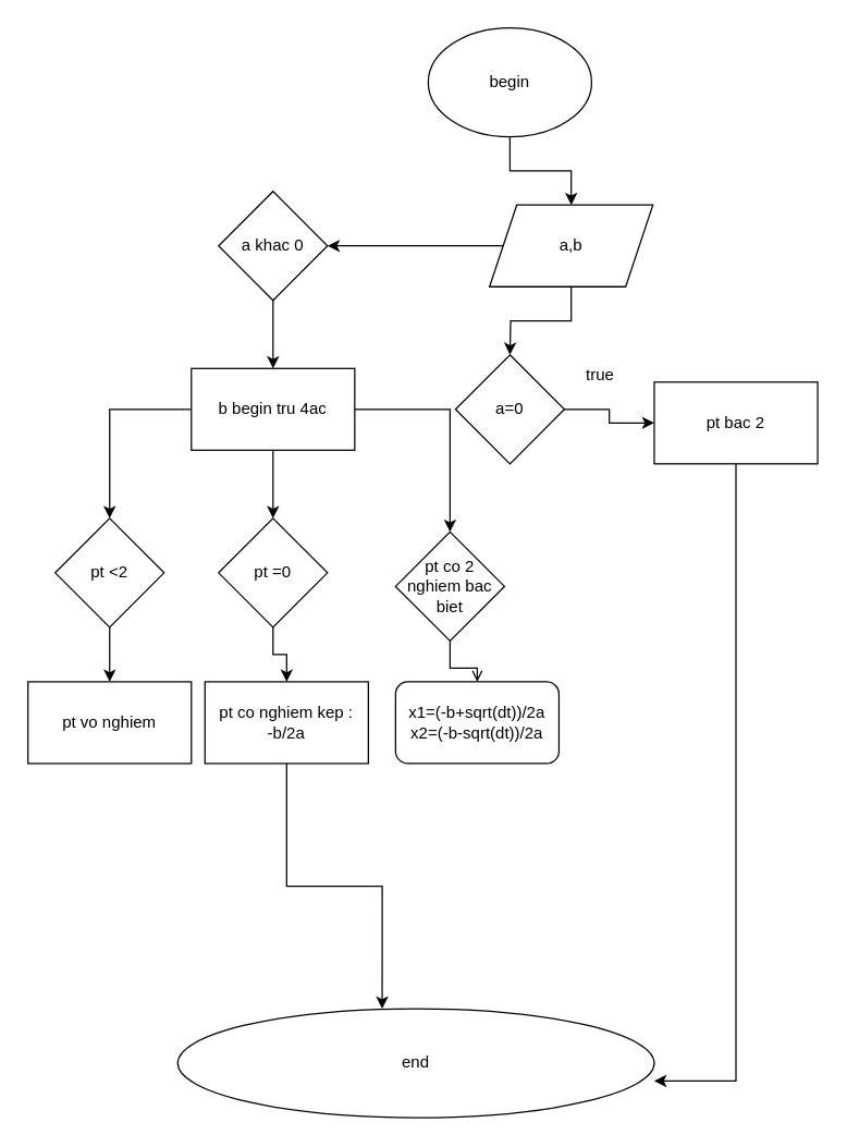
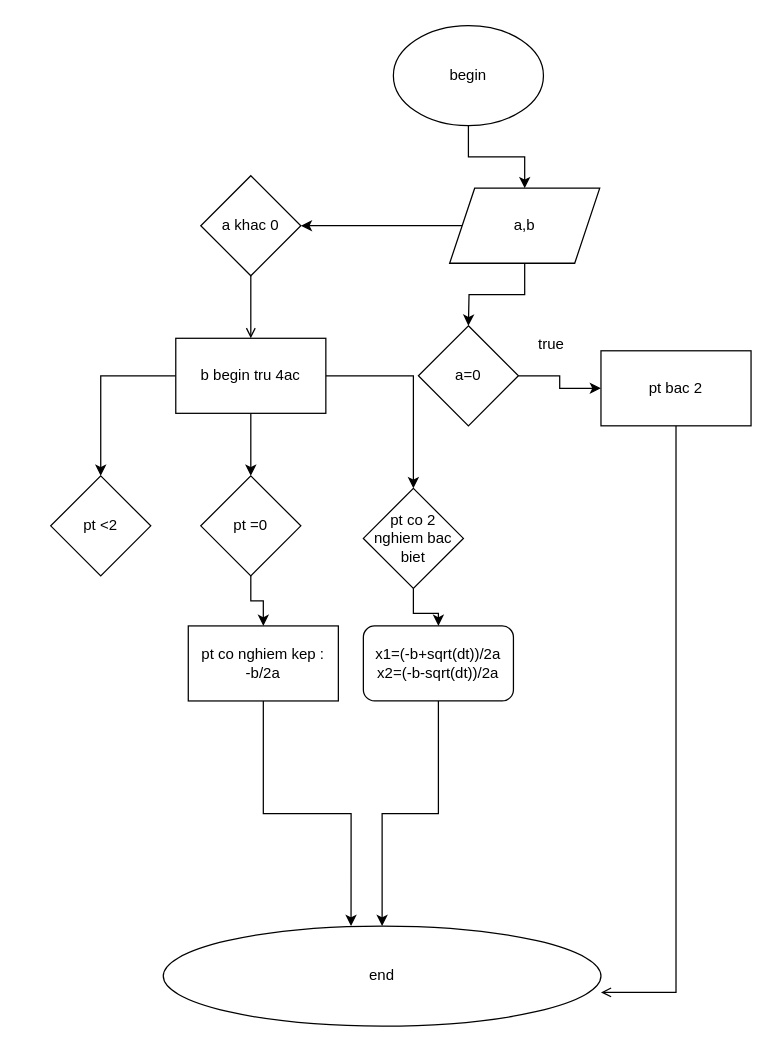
  <mxCell id="0" />
  <mxCell id="1" parent="0" />
  <mxCell id="2" style="edgeStyle=orthogonalEdgeStyle;rounded=0;orthogonalLoop=1;jettySize=auto;html=1;" edge="1" parent="1" source="3" target="6"><mxGeometry relative="1" as="geometry"><mxPoint x="374" y="180" as="targetPoint" /></mxGeometry></mxCell>
  <mxCell id="3" value="begin" style="ellipse;whiteSpace=wrap;html=1;" vertex="1" parent="1"><mxGeometry x="314" y="20" width="120" height="80" as="geometry" /></mxCell>
  <mxCell id="4" style="edgeStyle=orthogonalEdgeStyle;rounded=0;orthogonalLoop=1;jettySize=auto;html=1;" edge="1" parent="1" source="6"><mxGeometry relative="1" as="geometry"><mxPoint x="374" y="260" as="targetPoint" /></mxGeometry></mxCell>
  <mxCell id="5" style="edgeStyle=orthogonalEdgeStyle;rounded=0;orthogonalLoop=1;jettySize=auto;html=1;" edge="1" parent="1" source="6"><mxGeometry relative="1" as="geometry"><mxPoint x="240" y="180" as="targetPoint" /></mxGeometry></mxCell>
  <mxCell id="6" value="a,b" style="shape=parallelogram;perimeter=parallelogramPerimeter;whiteSpace=wrap;html=1;fixedSize=1;" vertex="1" parent="1"><mxGeometry x="359" y="150" width="120" height="60" as="geometry" /></mxCell>
  <mxCell id="7" style="edgeStyle=orthogonalEdgeStyle;rounded=0;orthogonalLoop=1;jettySize=auto;html=1;" edge="1" parent="1" source="8" target="10"><mxGeometry relative="1" as="geometry"><mxPoint x="580" y="300" as="targetPoint" /></mxGeometry></mxCell>
  <mxCell id="8" value="a=0" style="rhombus;whiteSpace=wrap;html=1;" vertex="1" parent="1"><mxGeometry x="334" y="260" width="80" height="80" as="geometry" /></mxCell>
- <mxCell id="9" style="edgeStyle=orthogonalEdgeStyle;rounded=0;orthogonalLoop=1;jettySize=auto;html=1;entryX=1;entryY=0.663;entryDx=0;entryDy=0;entryPerimeter=0;" edge="1" parent="1" source="10" target="29"><mxGeometry relative="1" as="geometry"><mxPoint x="580" y="670" as="targetPoint" /></mxGeometry></mxCell>
+ <mxCell id="9" style="edgeStyle=orthogonalEdgeStyle;rounded=0;orthogonalLoop=1;jettySize=auto;html=1;entryX=1;entryY=0.663;entryDx=0;entryDy=0;entryPerimeter=0;endArrow=open;" edge="1" parent="1" source="10" target="29"><mxGeometry relative="1" as="geometry"><mxPoint x="580" y="670" as="targetPoint" /></mxGeometry></mxCell>
  <mxCell id="10" value="pt bac 2" style="rounded=0;whiteSpace=wrap;html=1;" vertex="1" parent="1"><mxGeometry x="480" y="280" width="120" height="60" as="geometry" /></mxCell>
  <mxCell id="11" value="true" style="text;html=1;align=center;verticalAlign=middle;resizable=0;points=[];autosize=1;strokeColor=none;fillColor=none;" vertex="1" parent="1"><mxGeometry x="420" y="260" width="40" height="30" as="geometry" /></mxCell>
  <mxCell id="12" style="edgeStyle=orthogonalEdgeStyle;rounded=0;orthogonalLoop=1;jettySize=auto;html=1;" edge="1" parent="1" source="15" target="19"><mxGeometry relative="1" as="geometry"><mxPoint x="200" y="390" as="targetPoint" /></mxGeometry></mxCell>
  <mxCell id="13" style="edgeStyle=orthogonalEdgeStyle;rounded=0;orthogonalLoop=1;jettySize=auto;html=1;entryX=0.5;entryY=0;entryDx=0;entryDy=0;" edge="1" parent="1" source="15" target="21"><mxGeometry relative="1" as="geometry" /></mxCell>
  <mxCell id="14" style="edgeStyle=orthogonalEdgeStyle;rounded=0;orthogonalLoop=1;jettySize=auto;html=1;" edge="1" parent="1" source="15" target="26"><mxGeometry relative="1" as="geometry"><mxPoint x="330" y="380" as="targetPoint" /></mxGeometry></mxCell>
  <mxCell id="15" value="b begin tru 4ac" style="rounded=0;whiteSpace=wrap;html=1;" vertex="1" parent="1"><mxGeometry x="140" y="270" width="120" height="60" as="geometry" /></mxCell>
- <mxCell id="16" style="edgeStyle=orthogonalEdgeStyle;rounded=0;orthogonalLoop=1;jettySize=auto;html=1;entryX=0.5;entryY=0;entryDx=0;entryDy=0;" edge="1" parent="1" source="17" target="15"><mxGeometry relative="1" as="geometry" /></mxCell>
+ <mxCell id="16" style="edgeStyle=orthogonalEdgeStyle;rounded=0;orthogonalLoop=1;jettySize=auto;html=1;entryX=0.5;entryY=0;entryDx=0;entryDy=0;endArrow=open;" edge="1" parent="1" source="17" target="15"><mxGeometry relative="1" as="geometry" /></mxCell>
  <mxCell id="17" value="a khac 0" style="rhombus;whiteSpace=wrap;html=1;" vertex="1" parent="1"><mxGeometry x="160" y="140" width="80" height="80" as="geometry" /></mxCell>
- <mxCell id="18" style="edgeStyle=orthogonalEdgeStyle;rounded=0;orthogonalLoop=1;jettySize=auto;html=1;" edge="1" parent="1" source="19" target="22"><mxGeometry relative="1" as="geometry"><mxPoint x="80" y="530" as="targetPoint" /></mxGeometry></mxCell>
  <mxCell id="19" value="pt &amp;lt;2" style="rhombus;whiteSpace=wrap;html=1;" vertex="1" parent="1"><mxGeometry x="40" y="380" width="80" height="80" as="geometry" /></mxCell>
  <mxCell id="20" style="edgeStyle=orthogonalEdgeStyle;rounded=0;orthogonalLoop=1;jettySize=auto;html=1;" edge="1" parent="1" source="21" target="24"><mxGeometry relative="1" as="geometry"><mxPoint x="200" y="510" as="targetPoint" /></mxGeometry></mxCell>
  <mxCell id="21" value="pt =0" style="rhombus;whiteSpace=wrap;html=1;" vertex="1" parent="1"><mxGeometry x="160" y="380" width="80" height="80" as="geometry" /></mxCell>
- <mxCell id="22" value="pt vo nghiem" style="rounded=0;whiteSpace=wrap;html=1;" vertex="1" parent="1"><mxGeometry y="500" width="120" height="60" as="geometry" x="20" /></mxCell>
  <mxCell id="23" style="edgeStyle=orthogonalEdgeStyle;rounded=0;orthogonalLoop=1;jettySize=auto;html=1;entryX=0.429;entryY=0;entryDx=0;entryDy=0;entryPerimeter=0;" edge="1" parent="1" source="24" target="29"><mxGeometry relative="1" as="geometry"><mxPoint x="210" y="660" as="targetPoint" /><Array as="points" /></mxGeometry></mxCell>
  <mxCell id="24" value="pt co nghiem kep :&lt;br&gt;-b/2a" style="rounded=0;whiteSpace=wrap;html=1;" vertex="1" parent="1"><mxGeometry x="150" y="500" width="120" height="60" as="geometry" /></mxCell>
- <mxCell id="25" style="edgeStyle=orthogonalEdgeStyle;rounded=0;orthogonalLoop=1;jettySize=auto;html=1;endArrow=open;" edge="1" parent="1" source="26" target="28"><mxGeometry relative="1" as="geometry"><mxPoint x="330" y="510" as="targetPoint" /></mxGeometry></mxCell>
+ <mxCell id="25" style="edgeStyle=orthogonalEdgeStyle;rounded=0;orthogonalLoop=1;jettySize=auto;html=1;" edge="1" parent="1" source="26" target="28"><mxGeometry relative="1" as="geometry"><mxPoint x="330" y="510" as="targetPoint" /></mxGeometry></mxCell>
  <mxCell id="26" value="pt co 2 nghiem bac biet" style="rhombus;whiteSpace=wrap;html=1;" vertex="1" parent="1"><mxGeometry x="290" y="390" width="80" height="80" as="geometry" /></mxCell>
+ <mxCell id="27" style="edgeStyle=orthogonalEdgeStyle;rounded=0;orthogonalLoop=1;jettySize=auto;html=1;" edge="1" parent="1" source="28" target="29"><mxGeometry relative="1" as="geometry"><mxPoint x="350" y="670" as="targetPoint" /></mxGeometry></mxCell>
  <mxCell id="28" value="x1=(-b+sqrt(dt))/2a&lt;br&gt;x2=(-b-sqrt(dt))/2a&lt;br&gt;" style="whiteSpace=wrap;html=1;rounded=1;" vertex="1" parent="1"><mxGeometry x="290" y="500" width="120" height="60" as="geometry" /></mxCell>
  <mxCell id="29" value="end" style="ellipse;whiteSpace=wrap;html=1;" vertex="1" parent="1"><mxGeometry x="130" y="740" width="350" height="80" as="geometry" /></mxCell>
